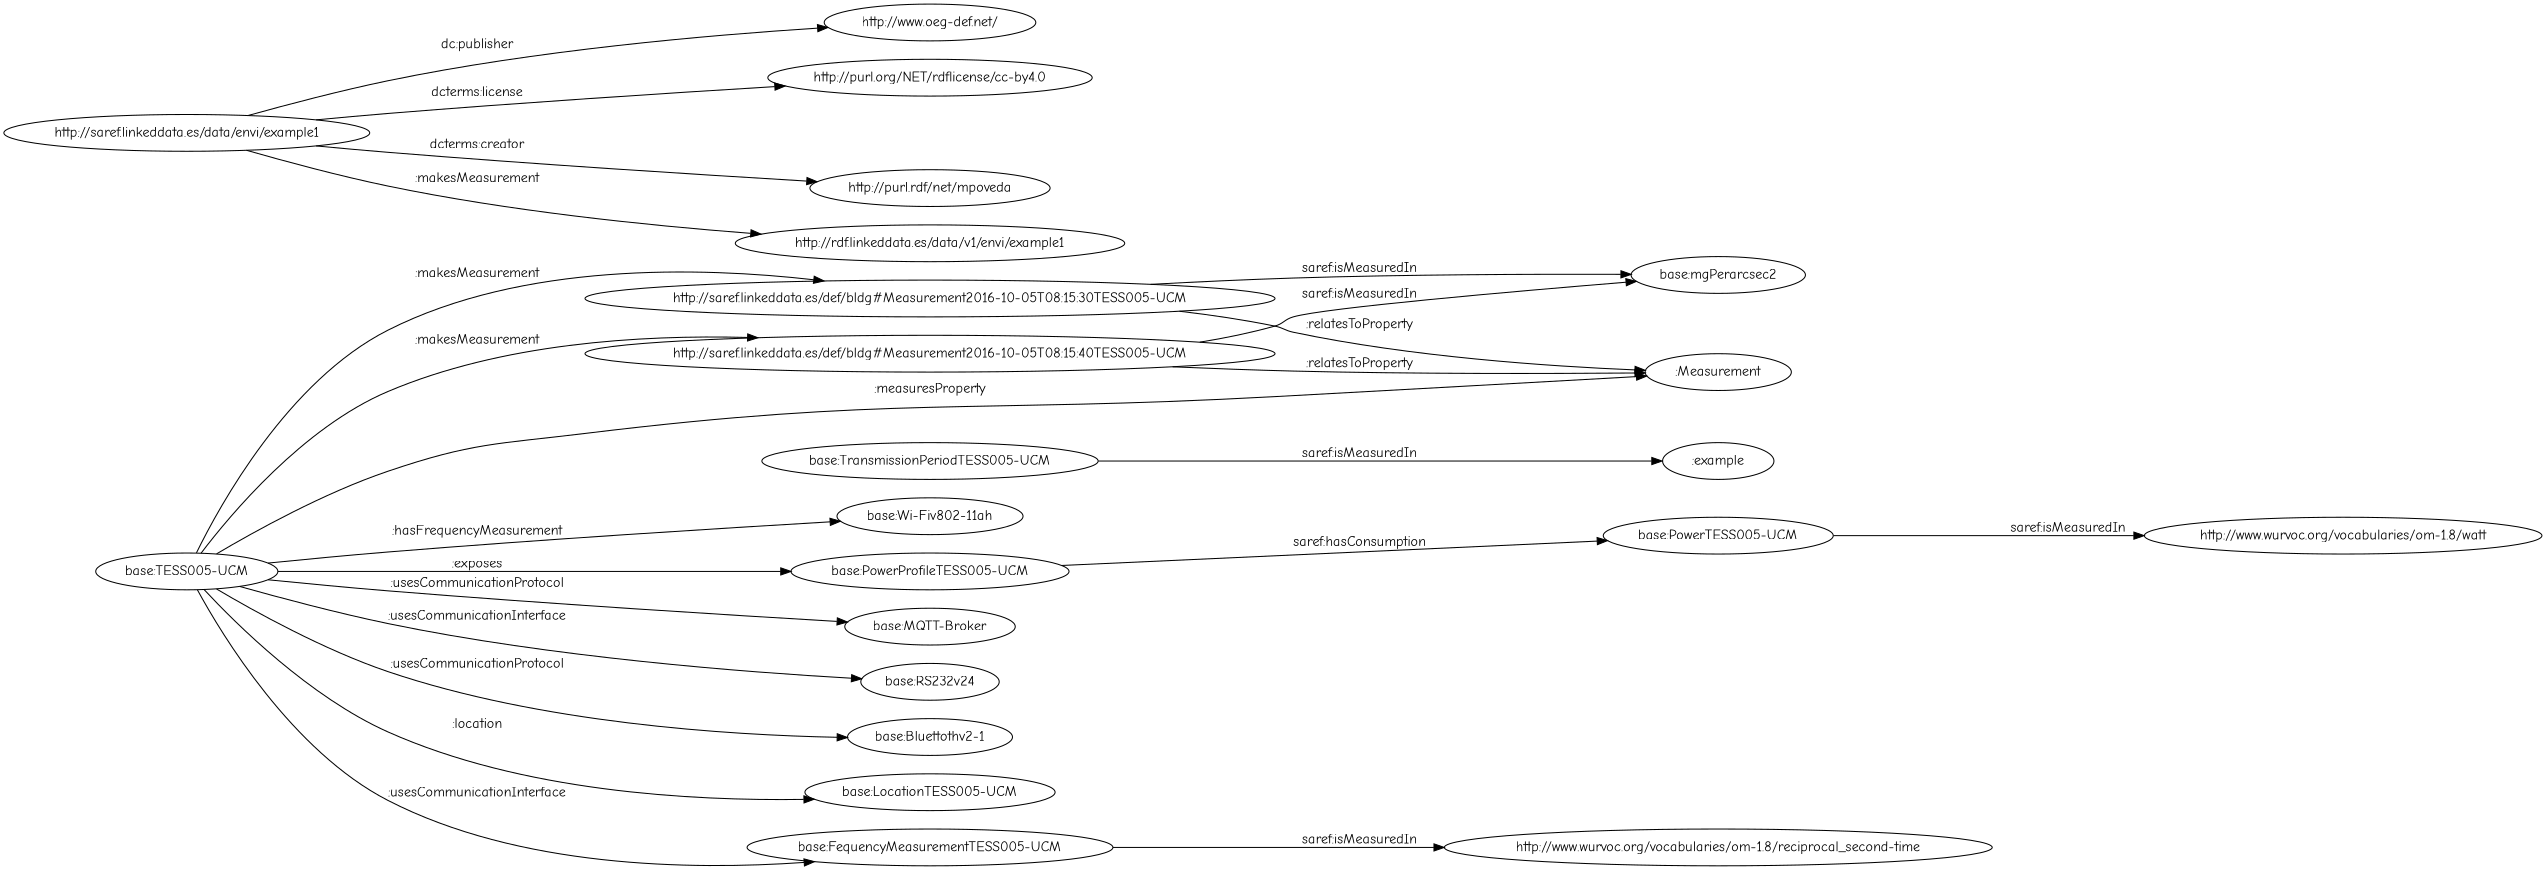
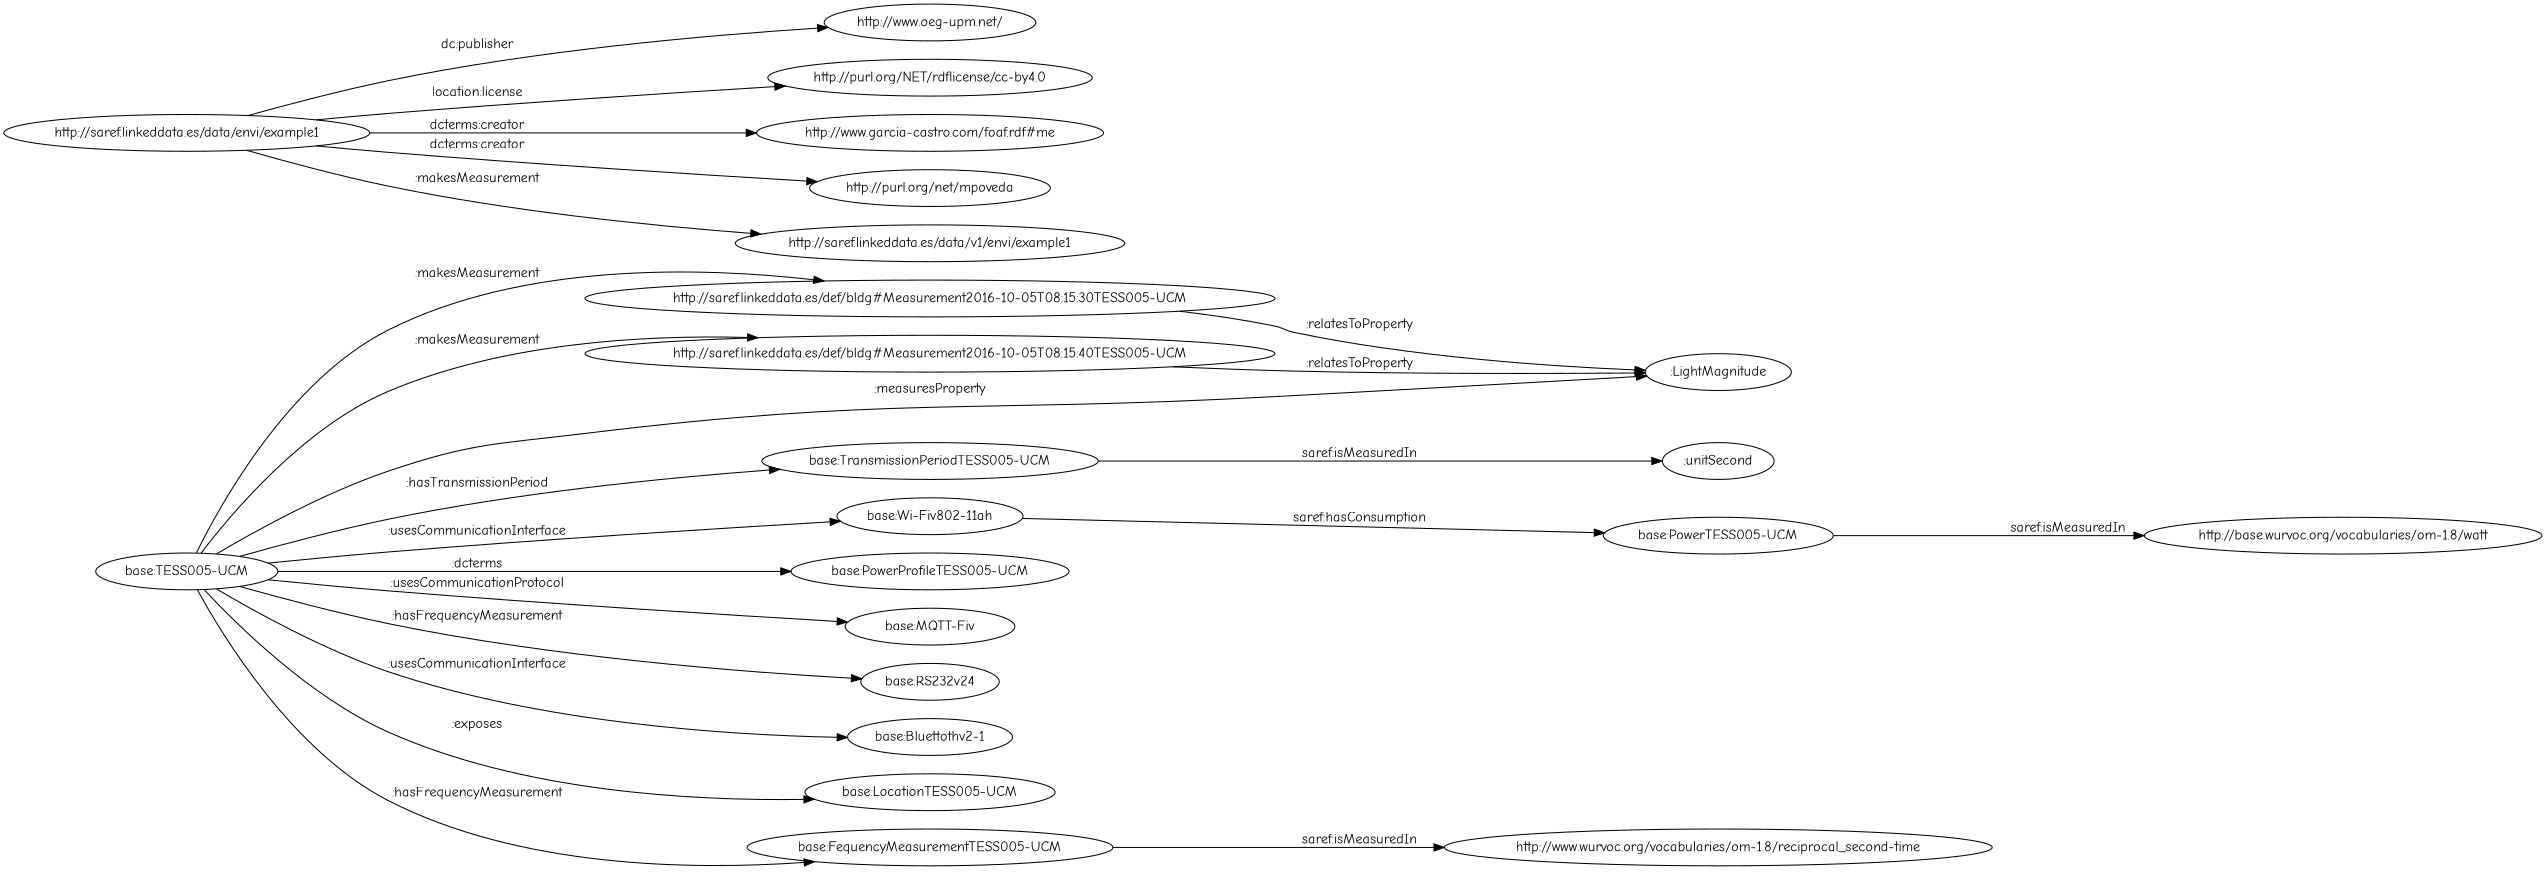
  digraph {
    fontname="Comic Neue"
    rankdir=LR
    node [fontname="Comic Neue"]
    edge [fontname="Comic Neue"]
    "http://saref.linkeddata.es/def/bldg#Measurement2016-10-05T08:15:40TESS005-UCM"
-   "base:mgPerarcsec2"
-   ":LightMagnitude" [label=":Measurement"]
+   ":LightMagnitude"
    "http://saref.linkeddata.es/data/envi/example1"
-   "http://www.oeg-upm.net/" [label="http://www.oeg-def.net/"]
+   "http://www.oeg-upm.net/"
    "http://purl.org/NET/rdflicense/cc-by4.0"
-   "http://purl.org/net/mpoveda" [label="http://purl.rdf/net/mpoveda"]
-   "http://saref.linkeddata.es/data/v1/envi/example1" [label="http://rdf.linkeddata.es/data/v1/envi/example1"]
+   "http://www.garcia-castro.com/foaf.rdf#me"
+   "http://purl.org/net/mpoveda"
+   "http://saref.linkeddata.es/data/v1/envi/example1"
    "base:TransmissionPeriodTESS005-UCM"
-   ":unitSecond" [label=":example"]
+   ":unitSecond"
    "base:PowerProfileTESS005-UCM"
    "base:PowerTESS005-UCM"
-   "http://www.wurvoc.org/vocabularies/om-1.8/watt"
+   "http://www.wurvoc.org/vocabularies/om-1.8/watt" [label="http://base.wurvoc.org/vocabularies/om-1.8/watt"]
    "http://saref.linkeddata.es/def/bldg#Measurement2016-10-05T08:15:30TESS005-UCM"
    "base:TESS005-UCM"
    "base:Wi-Fiv802-11ah"
-   "base:MQTT-Broker"
+   "base:MQTT-Broker" [label="base:MQTT-Fiv"]
    "base:RS232v24"
    "base:Bluettothv2-1"
    "base:LocationTESS005-UCM"
    "base:FequencyMeasurementTESS005-UCM"
    "http://www.wurvoc.org/vocabularies/om-1.8/reciprocal_second-time"
-   "http://saref.linkeddata.es/def/bldg#Measurement2016-10-05T08:15:40TESS005-UCM" -> "base:mgPerarcsec2" [label="saref:isMeasuredIn"]
    "http://saref.linkeddata.es/def/bldg#Measurement2016-10-05T08:15:40TESS005-UCM" -> ":LightMagnitude" [label=":relatesToProperty"]
    "http://saref.linkeddata.es/data/envi/example1" -> "http://www.oeg-upm.net/" [label="dc:publisher"]
-   "http://saref.linkeddata.es/data/envi/example1" -> "http://purl.org/NET/rdflicense/cc-by4.0" [label="dcterms:license"]
+   "http://saref.linkeddata.es/data/envi/example1" -> "http://purl.org/NET/rdflicense/cc-by4.0" [label="location:license"]
+   "http://saref.linkeddata.es/data/envi/example1" -> "http://www.garcia-castro.com/foaf.rdf#me" [label="dcterms:creator"]
    "http://saref.linkeddata.es/data/envi/example1" -> "http://purl.org/net/mpoveda" [label="dcterms:creator"]
    "http://saref.linkeddata.es/data/envi/example1" -> "http://saref.linkeddata.es/data/v1/envi/example1" [label=":makesMeasurement"]
    "base:TransmissionPeriodTESS005-UCM" -> ":unitSecond" [label="saref:isMeasuredIn"]
-   "base:PowerProfileTESS005-UCM" -> "base:PowerTESS005-UCM" [label="saref:hasConsumption"]
+   "base:Wi-Fiv802-11ah" -> "base:PowerTESS005-UCM" [label="saref:hasConsumption"]
    "base:PowerTESS005-UCM" -> "http://www.wurvoc.org/vocabularies/om-1.8/watt" [label="saref:isMeasuredIn"]
-   "http://saref.linkeddata.es/def/bldg#Measurement2016-10-05T08:15:30TESS005-UCM" -> "base:mgPerarcsec2" [label="saref:isMeasuredIn"]
    "http://saref.linkeddata.es/def/bldg#Measurement2016-10-05T08:15:30TESS005-UCM" -> ":LightMagnitude" [label=":relatesToProperty"]
    "base:TESS005-UCM" -> "http://saref.linkeddata.es/def/bldg#Measurement2016-10-05T08:15:40TESS005-UCM" [label=":makesMeasurement"]
    "base:TESS005-UCM" -> ":LightMagnitude" [label=":measuresProperty"]
-   "base:TESS005-UCM" -> "base:PowerProfileTESS005-UCM" [label=":exposes"]
+   "base:TESS005-UCM" -> "base:TransmissionPeriodTESS005-UCM" [label=":hasTransmissionPeriod"]
+   "base:TESS005-UCM" -> "base:PowerProfileTESS005-UCM" [label=":dcterms"]
    "base:TESS005-UCM" -> "http://saref.linkeddata.es/def/bldg#Measurement2016-10-05T08:15:30TESS005-UCM" [label=":makesMeasurement"]
-   "base:TESS005-UCM" -> "base:Wi-Fiv802-11ah" [label=":hasFrequencyMeasurement"]
+   "base:TESS005-UCM" -> "base:Wi-Fiv802-11ah" [label=":usesCommunicationInterface"]
    "base:TESS005-UCM" -> "base:MQTT-Broker" [label=":usesCommunicationProtocol"]
-   "base:TESS005-UCM" -> "base:RS232v24" [label=":usesCommunicationInterface"]
-   "base:TESS005-UCM" -> "base:Bluettothv2-1" [label=":usesCommunicationProtocol"]
-   "base:TESS005-UCM" -> "base:LocationTESS005-UCM" [label=":location"]
-   "base:TESS005-UCM" -> "base:FequencyMeasurementTESS005-UCM" [label=":usesCommunicationInterface"]
+   "base:TESS005-UCM" -> "base:RS232v24" [label=":hasFrequencyMeasurement"]
+   "base:TESS005-UCM" -> "base:Bluettothv2-1" [label=":usesCommunicationInterface"]
+   "base:TESS005-UCM" -> "base:LocationTESS005-UCM" [label=":exposes"]
+   "base:TESS005-UCM" -> "base:FequencyMeasurementTESS005-UCM" [label=":hasFrequencyMeasurement"]
    "base:FequencyMeasurementTESS005-UCM" -> "http://www.wurvoc.org/vocabularies/om-1.8/reciprocal_second-time" [label="saref:isMeasuredIn"]
  }
